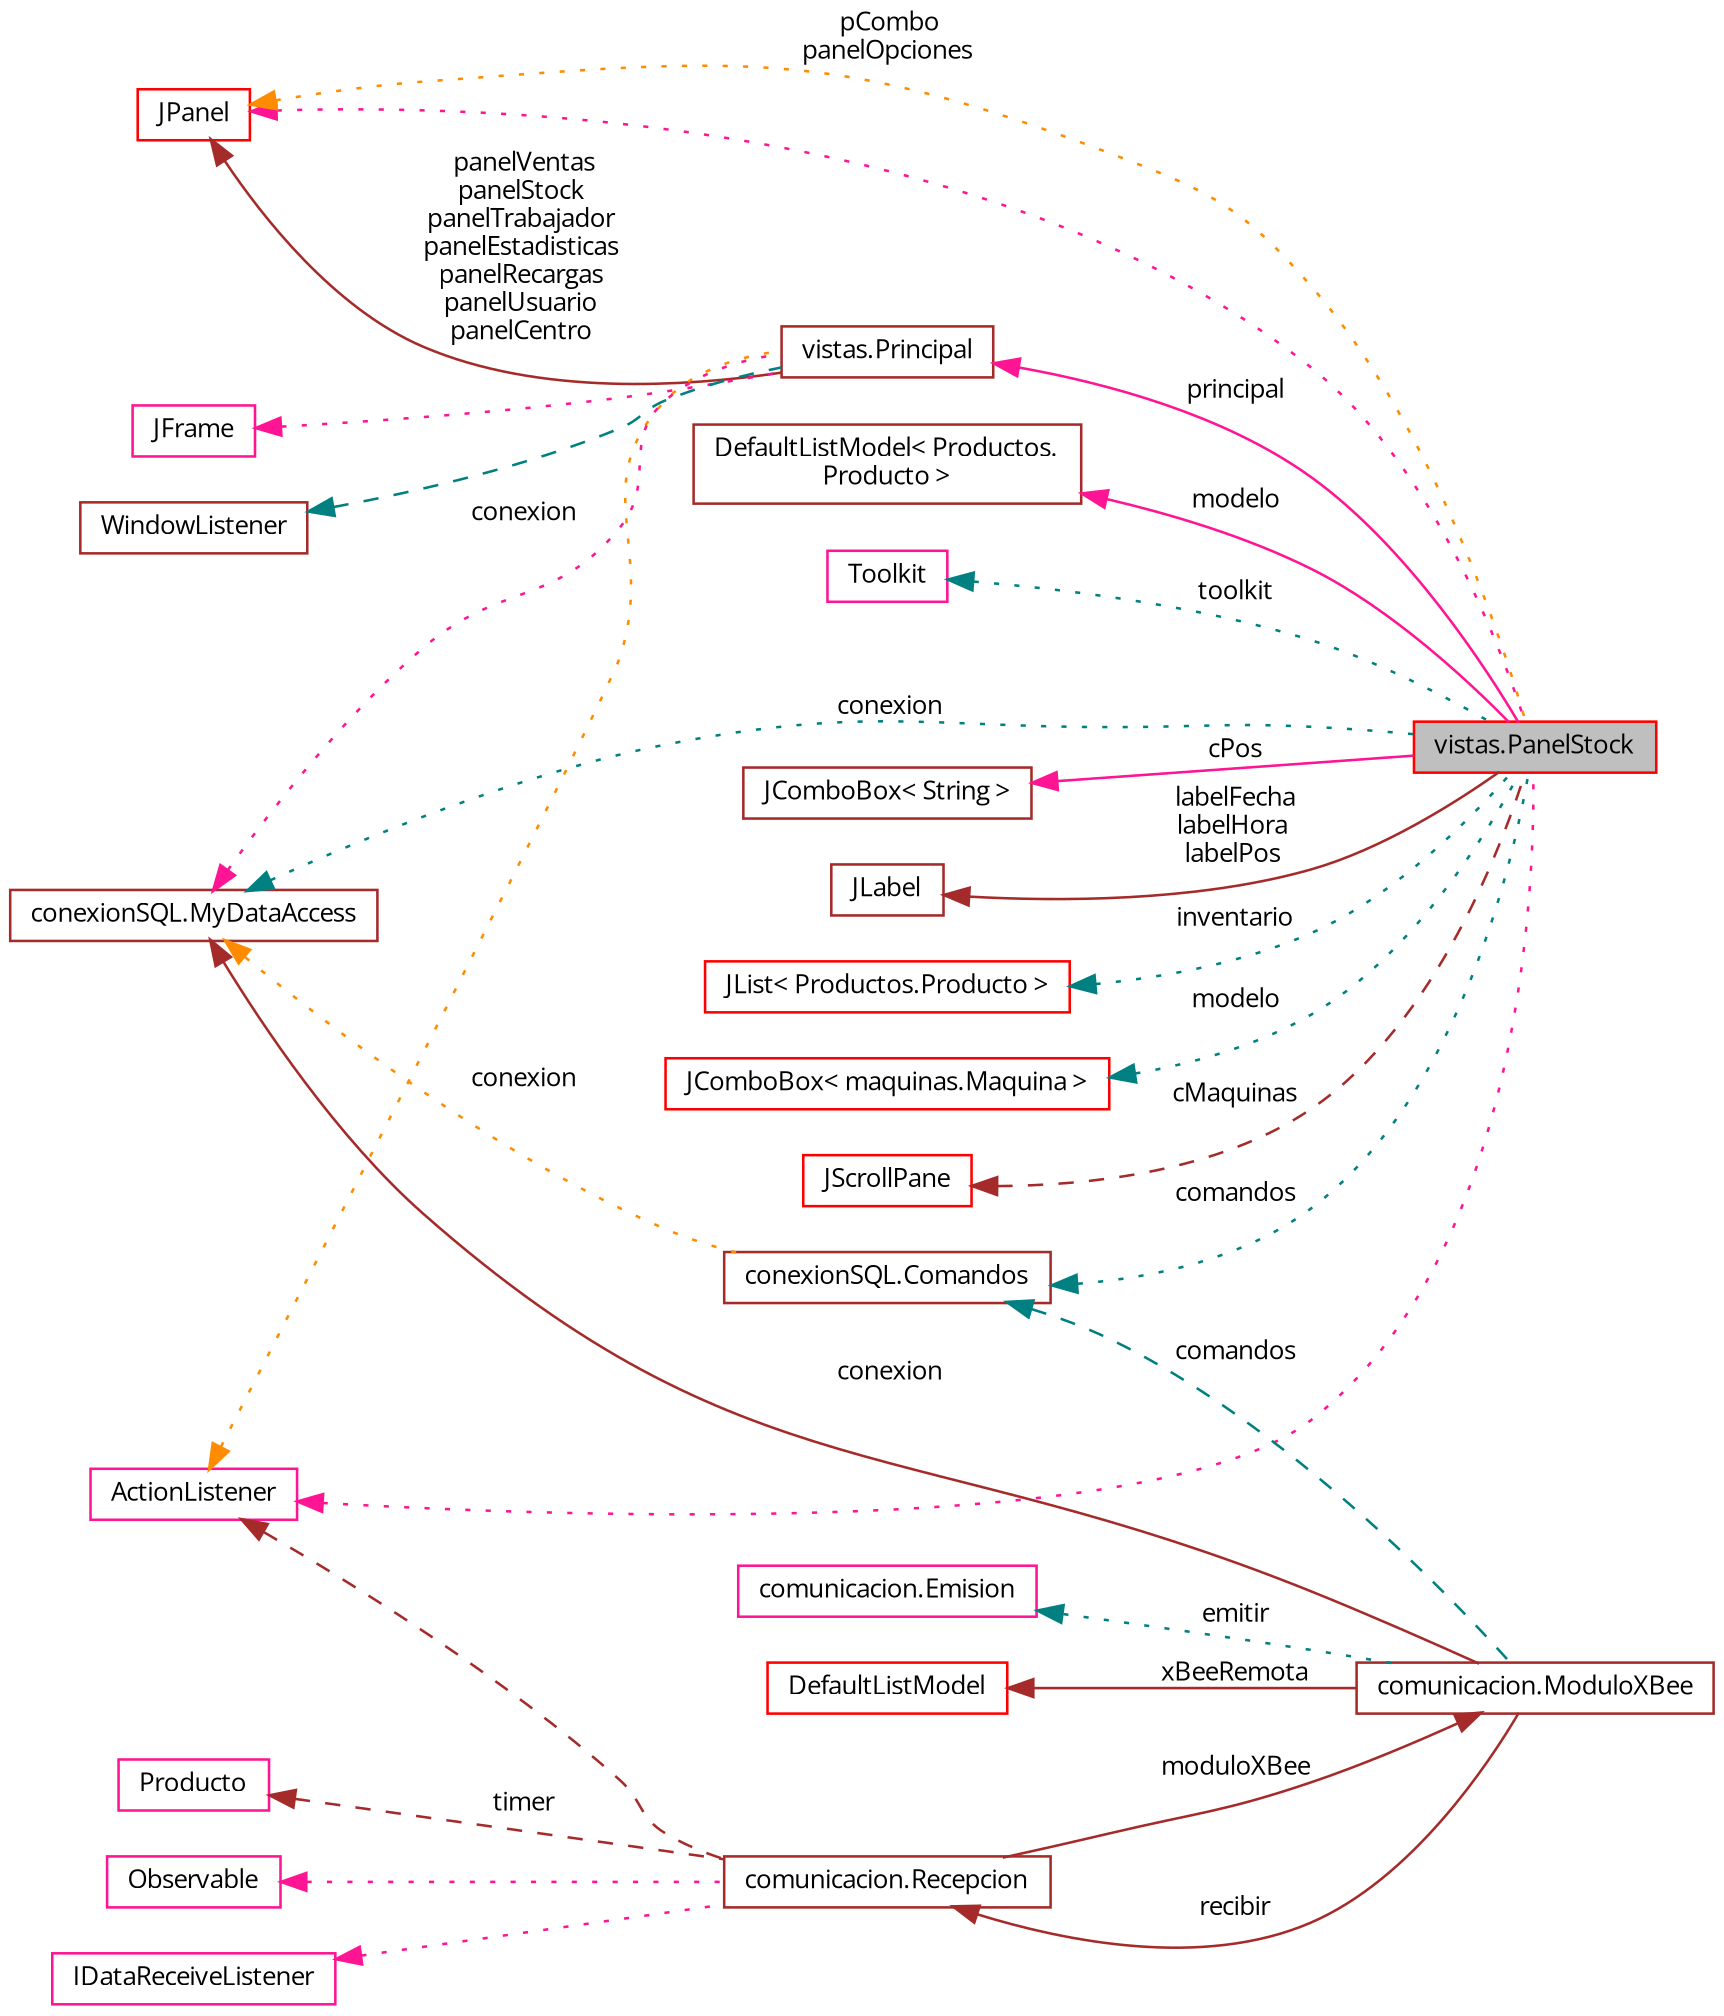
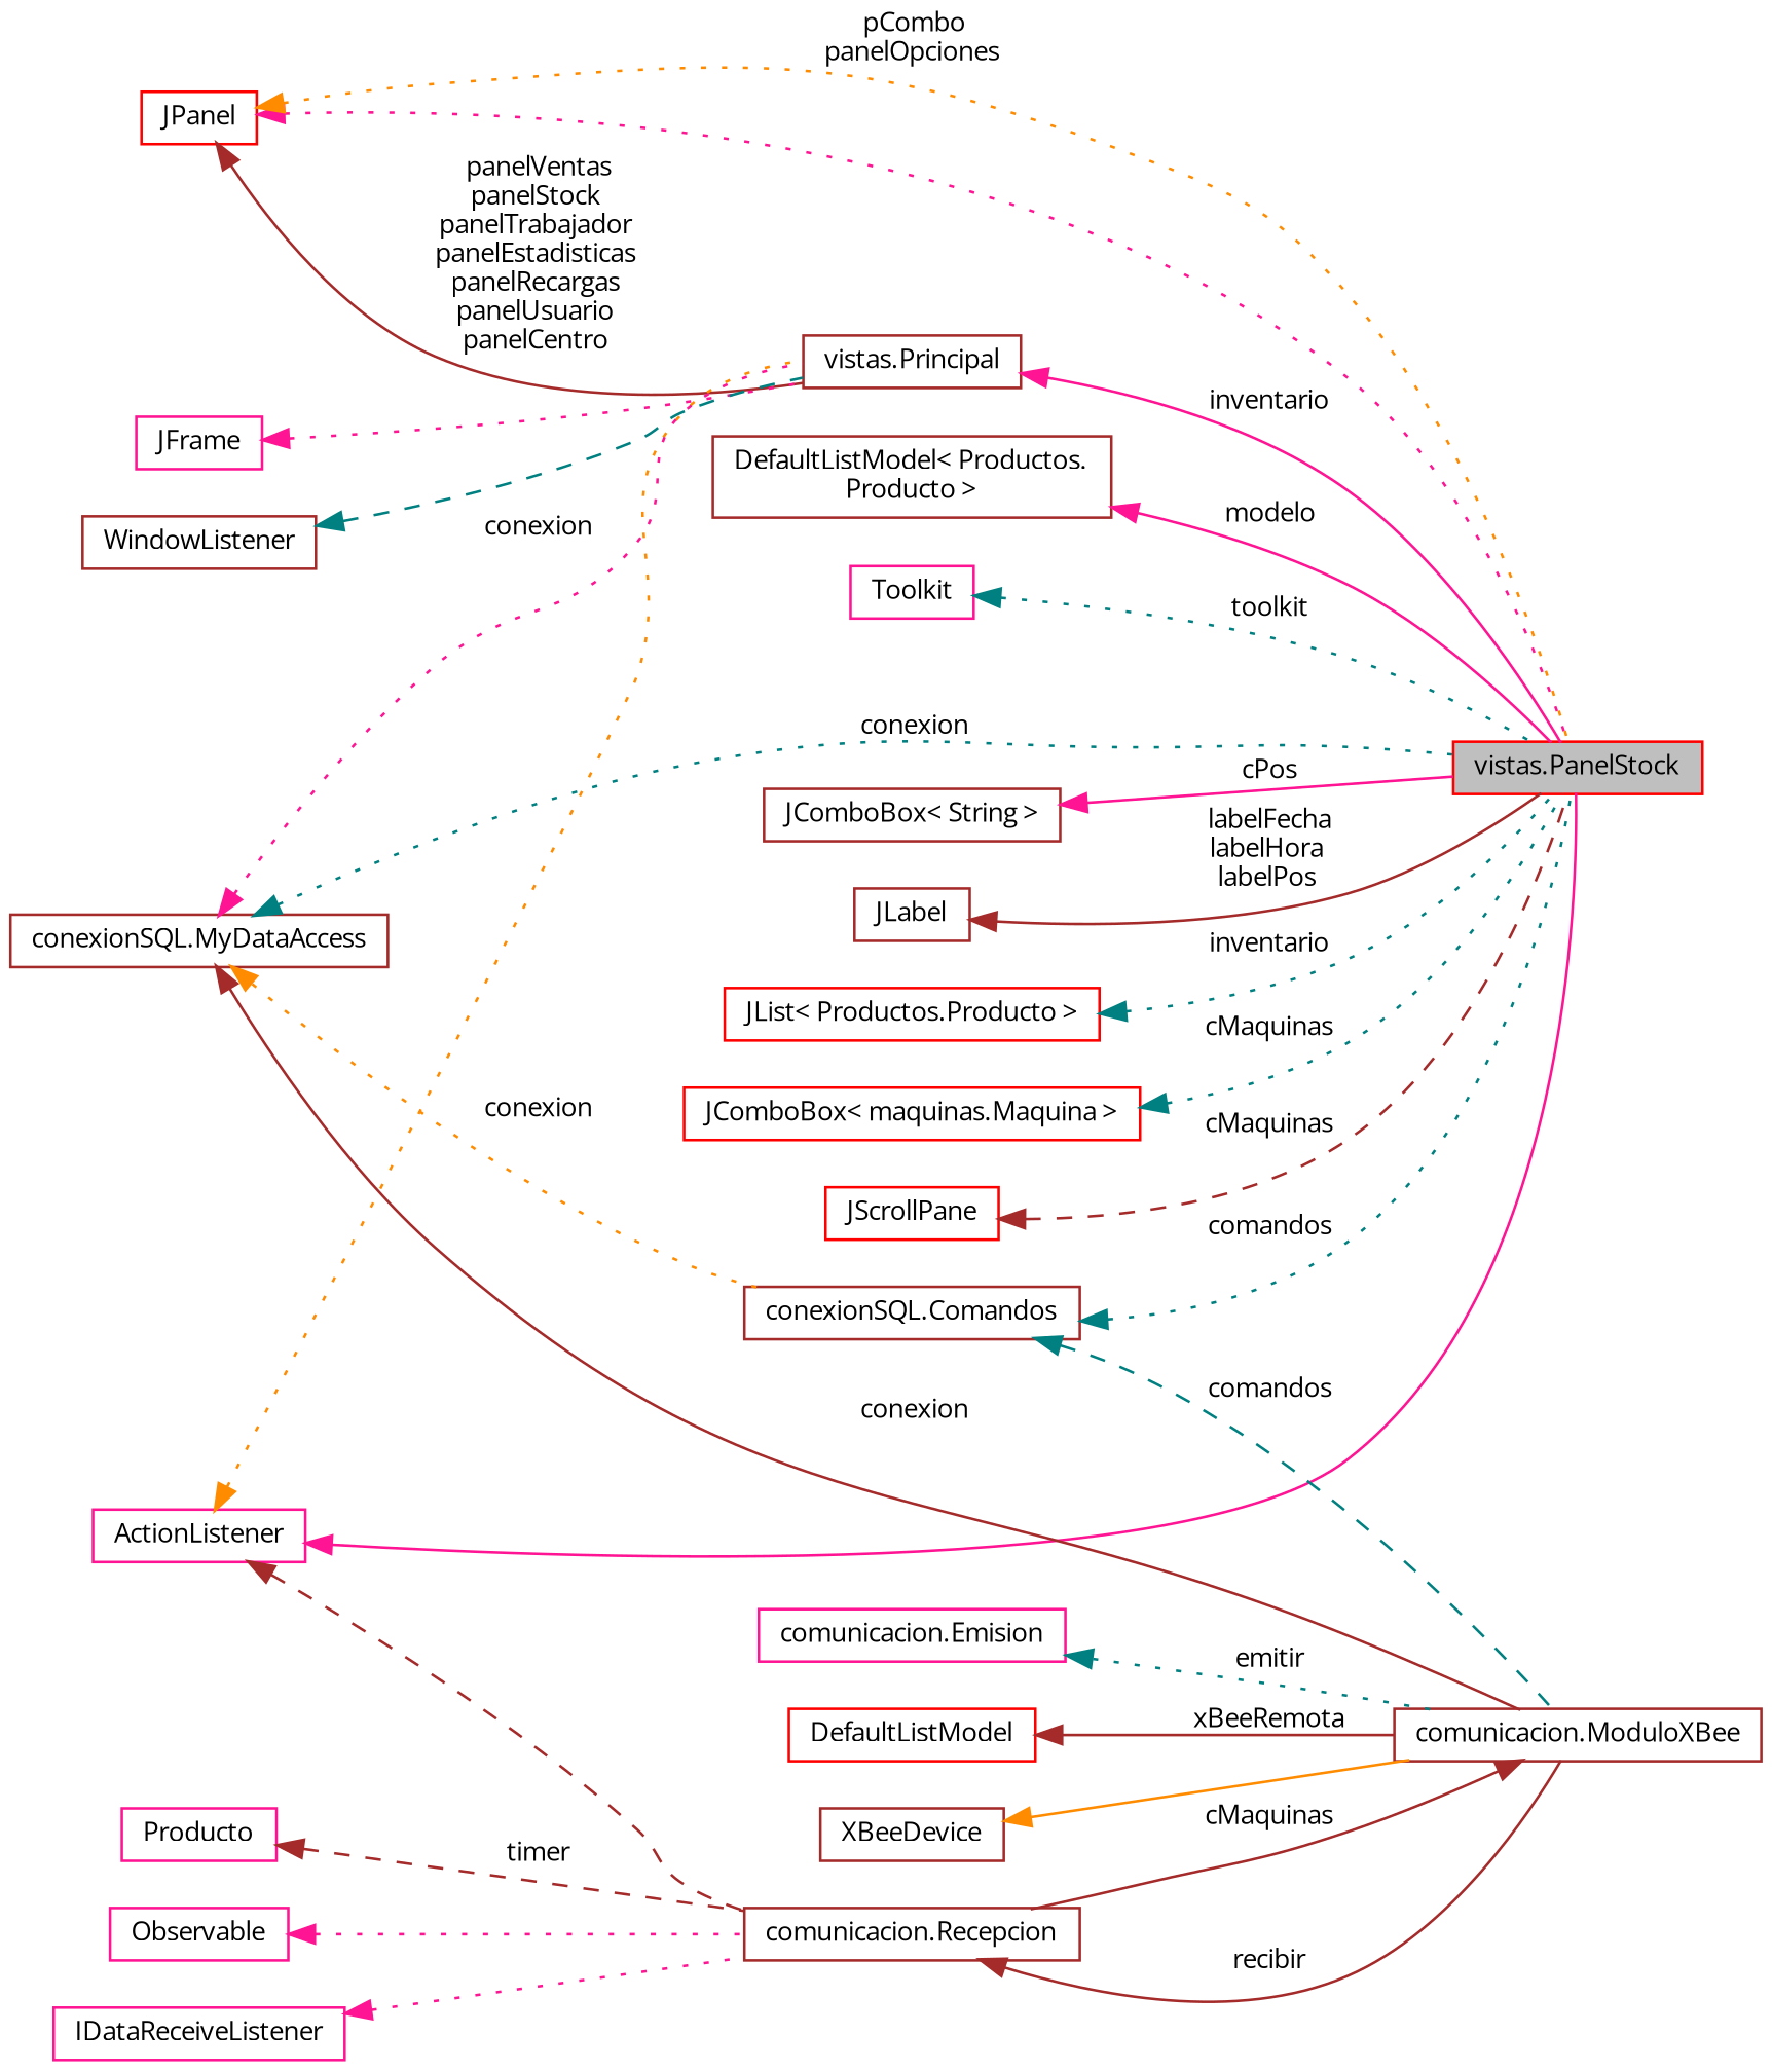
  digraph {
    fontname="Open Sans"
    rankdir=LR
    node [color=brown fillcolor=white fontname="Open Sans" fontsize=10 shape=record style=filled]
    edge [color=deeppink dir=back fontname="Open Sans" fontsize=10 labelfontname=Helvetica labelfontsize=10 style=dotted]
    n1 [color=red fillcolor=grey75 fontcolor=black height=0.2 label="vistas.PanelStock" width=0.4]
    n2 [color=red height=0.2 label=JPanel width=0.4]
    n3 [height=0.2 label="vistas.Principal" width=0.4]
    n4 [color=deeppink height=0.2 label=ActionListener width=0.4]
    n5 [height=0.2 label="comunicacion.Recepcion" width=0.4]
    n6 [height=0.2 label="comunicacion.ModuloXBee" width=0.4]
    n7 [height=0.2 label="conexionSQL.Comandos" width=0.4]
    n8 [height=0.2 label="conexionSQL.MyDataAccess" width=0.4]
    n9 [height=0.2 label="DefaultListModel\< Productos.\lProducto \>" width=0.4]
    n10 [color=deeppink height=0.2 label=Toolkit width=0.4]
    n11 [height=0.2 label="JComboBox\< String \>" width=0.4]
    n12 [height=0.2 label=JLabel width=0.4]
    n13 [color=red height=0.2 label="JList\< Productos.Producto \>" width=0.4]
    n14 [color=red height=0.2 label="JComboBox\< maquinas.Maquina \>" width=0.4]
    n15 [color=red height=0.2 label=JScrollPane width=0.4]
    n16 [color=deeppink height=0.2 label=JFrame width=0.4]
    n17 [height=0.2 label=WindowListener width=0.4]
+   n18 [height=0.2 label=XBeeDevice width=0.4]
    n19 [color=red height=0.2 label=DefaultListModel width=0.4]
    n20 [color=deeppink height=0.2 label=Observable width=0.4]
    n21 [color=deeppink height=0.2 label=IDataReceiveListener width=0.4]
    n22 [color=deeppink height=0.2 label=Producto width=0.4]
    n23 [color=deeppink height=0.2 label="comunicacion.Emision" width=0.4]
    n2 -> n1
    n2 -> n1 [color=darkorange label=" pCombo\npanelOpciones"]
    n2 -> n3 [color=brown label=" panelVentas\npanelStock\npanelTrabajador\npanelEstadisticas\npanelRecargas\npanelUsuario\npanelCentro" style=solid]
-   n3 -> n1 [label=" principal" style=solid]
-   n4 -> n1
+   n3 -> n1 [label=" inventario" style=solid]
+   n4 -> n1 [style=solid]
    n4 -> n3 [color=darkorange]
    n4 -> n5 [color=brown style=dashed]
    n5 -> n6 [color=brown label=" recibir" style=solid]
-   n6 -> n5 [color=brown label=" moduloXBee" style=solid]
+   n6 -> n5 [color=brown label=" cMaquinas" style=solid]
    n7 -> n1 [color=teal label=" comandos"]
    n7 -> n6 [color=teal label=" comandos" style=dashed]
    n8 -> n1 [color=teal label=" conexion"]
    n8 -> n3 [label=" conexion"]
    n8 -> n6 [color=brown label=" conexion" style=solid]
    n8 -> n7 [color=darkorange label=" conexion"]
    n9 -> n1 [label=" modelo" style=solid]
    n10 -> n1 [color=teal label=" toolkit"]
    n11 -> n1 [label=" cPos" style=solid]
    n12 -> n1 [color=brown label=" labelFecha\nlabelHora\nlabelPos" style=solid]
    n13 -> n1 [color=teal label=" inventario"]
-   n14 -> n1 [color=teal label=" modelo"]
+   n14 -> n1 [color=teal label=" cMaquinas"]
    n15 -> n1 [color=brown label=" cMaquinas" style=dashed]
    n16 -> n3
    n17 -> n3 [color=teal style=dashed]
+   n18 -> n6 [color=darkorange style=solid]
    n19 -> n6 [color=brown label=" xBeeRemota" style=solid]
    n20 -> n5
    n21 -> n5
    n22 -> n5 [color=brown label=" timer" style=dashed]
    n23 -> n6 [color=teal label=" emitir"]
  }
